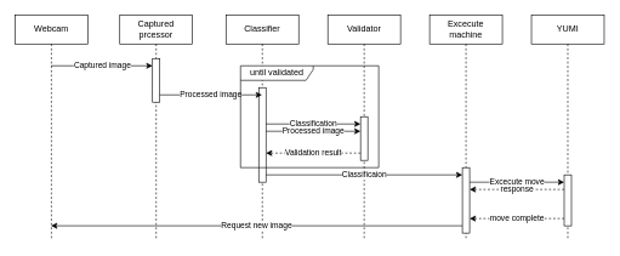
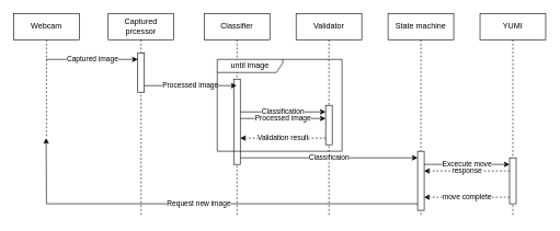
  <mxCell id="0" />
  <mxCell id="1" parent="0" />
  <mxCell id="2" value="Captured image" style="edgeStyle=orthogonalEdgeStyle;rounded=0;orthogonalLoop=1;jettySize=auto;html=1;curved=0;" edge="1" parent="1" source="3" target="7"><mxGeometry relative="1" as="geometry"><Array as="points"><mxPoint x="160" y="90" /><mxPoint x="160" y="90" /></Array></mxGeometry></mxCell>
- <mxCell id="3" value="Webcam" style="shape=umlLifeline;perimeter=lifelinePerimeter;whiteSpace=wrap;html=1;container=1;dropTarget=0;collapsible=0;recursiveResize=0;outlineConnect=0;portConstraint=eastwest;newEdgeStyle={&quot;curved&quot;:0,&quot;rounded&quot;:0};" vertex="1" parent="1"><mxGeometry x="20" y="20" width="100" height="310" as="geometry" /></mxCell>
- <mxCell id="4" value="Excecute machine" style="shape=umlLifeline;perimeter=lifelinePerimeter;whiteSpace=wrap;html=1;container=1;dropTarget=0;collapsible=0;recursiveResize=0;outlineConnect=0;portConstraint=eastwest;newEdgeStyle={&quot;curved&quot;:0,&quot;rounded&quot;:0};" vertex="1" parent="1"><mxGeometry x="590" y="20" width="100" height="310" as="geometry" /></mxCell>
+ <mxCell id="3" value="Webcam" style="shape=umlLifeline;perimeter=lifelinePerimeter;whiteSpace=wrap;html=1;container=1;dropTarget=0;collapsible=0;recursiveResize=0;outlineConnect=0;portConstraint=eastwest;newEdgeStyle={&quot;curved&quot;:0,&quot;rounded&quot;:0};" vertex="1" parent="1"><mxGeometry x="20" y="20" width="100" height="190" as="geometry" /></mxCell>
+ <mxCell id="4" value="State machine" style="shape=umlLifeline;perimeter=lifelinePerimeter;whiteSpace=wrap;html=1;container=1;dropTarget=0;collapsible=0;recursiveResize=0;outlineConnect=0;portConstraint=eastwest;newEdgeStyle={&quot;curved&quot;:0,&quot;rounded&quot;:0};" vertex="1" parent="1"><mxGeometry x="590" y="20" width="100" height="310" as="geometry" /></mxCell>
  <mxCell id="5" value="" style="html=1;points=[[0,0,0,0,5],[0,1,0,0,-5],[1,0,0,0,5],[1,1,0,0,-5]];perimeter=orthogonalPerimeter;outlineConnect=0;targetShapes=umlLifeline;portConstraint=eastwest;newEdgeStyle={&quot;curved&quot;:0,&quot;rounded&quot;:0};" vertex="1" parent="4"><mxGeometry x="45" y="210" width="10" height="90" as="geometry" /></mxCell>
  <mxCell id="6" value="Captured prcessor" style="shape=umlLifeline;perimeter=lifelinePerimeter;whiteSpace=wrap;html=1;container=1;dropTarget=0;collapsible=0;recursiveResize=0;outlineConnect=0;portConstraint=eastwest;newEdgeStyle={&quot;curved&quot;:0,&quot;rounded&quot;:0};" vertex="1" parent="1"><mxGeometry x="164" y="20" width="100" height="310" as="geometry" /></mxCell>
  <mxCell id="7" value="" style="html=1;points=[[0,0,0,0,5],[0,1,0,0,-5],[1,0,0,0,5],[1,1,0,0,-5]];perimeter=orthogonalPerimeter;outlineConnect=0;targetShapes=umlLifeline;portConstraint=eastwest;newEdgeStyle={&quot;curved&quot;:0,&quot;rounded&quot;:0};" vertex="1" parent="6"><mxGeometry x="45" y="60" width="10" height="60" as="geometry" /></mxCell>
  <mxCell id="8" value="Classifier" style="shape=umlLifeline;perimeter=lifelinePerimeter;whiteSpace=wrap;html=1;container=1;dropTarget=0;collapsible=0;recursiveResize=0;outlineConnect=0;portConstraint=eastwest;newEdgeStyle={&quot;curved&quot;:0,&quot;rounded&quot;:0};" vertex="1" parent="1"><mxGeometry x="310" y="20" width="100" height="310" as="geometry" /></mxCell>
  <mxCell id="9" value="" style="html=1;points=[[0,0,0,0,5],[0,1,0,0,-5],[1,0,0,0,5],[1,1,0,0,-5]];perimeter=orthogonalPerimeter;outlineConnect=0;targetShapes=umlLifeline;portConstraint=eastwest;newEdgeStyle={&quot;curved&quot;:0,&quot;rounded&quot;:0};" vertex="1" parent="8"><mxGeometry x="45" y="100" width="10" height="130" as="geometry" /></mxCell>
  <mxCell id="10" value="Validator" style="shape=umlLifeline;perimeter=lifelinePerimeter;whiteSpace=wrap;html=1;container=1;dropTarget=0;collapsible=0;recursiveResize=0;outlineConnect=0;portConstraint=eastwest;newEdgeStyle={&quot;curved&quot;:0,&quot;rounded&quot;:0};" vertex="1" parent="1"><mxGeometry x="450" y="20" width="100" height="310" as="geometry" /></mxCell>
  <mxCell id="11" value="" style="html=1;points=[[0,0,0,0,5],[0,1,0,0,-5],[1,0,0,0,5],[1,1,0,0,-5]];perimeter=orthogonalPerimeter;outlineConnect=0;targetShapes=umlLifeline;portConstraint=eastwest;newEdgeStyle={&quot;curved&quot;:0,&quot;rounded&quot;:0};" vertex="1" parent="10"><mxGeometry x="45" y="140" width="10" height="60" as="geometry" /></mxCell>
  <mxCell id="12" value="YUMI" style="shape=umlLifeline;perimeter=lifelinePerimeter;whiteSpace=wrap;html=1;container=1;dropTarget=0;collapsible=0;recursiveResize=0;outlineConnect=0;portConstraint=eastwest;newEdgeStyle={&quot;curved&quot;:0,&quot;rounded&quot;:0};" vertex="1" parent="1"><mxGeometry x="730" y="20" width="100" height="310" as="geometry" /></mxCell>
  <mxCell id="13" value="" style="html=1;points=[[0,0,0,0,5],[0,1,0,0,-5],[1,0,0,0,5],[1,1,0,0,-5]];perimeter=orthogonalPerimeter;outlineConnect=0;targetShapes=umlLifeline;portConstraint=eastwest;newEdgeStyle={&quot;curved&quot;:0,&quot;rounded&quot;:0};" vertex="1" parent="12"><mxGeometry x="45" y="220" width="10" height="70" as="geometry" /></mxCell>
  <mxCell id="14" value="Processed image" style="edgeStyle=orthogonalEdgeStyle;rounded=0;orthogonalLoop=1;jettySize=auto;html=1;curved=0;" edge="1" parent="1" source="7" target="8"><mxGeometry relative="1" as="geometry"><Array as="points"><mxPoint x="290" y="130" /><mxPoint x="290" y="130" /></Array></mxGeometry></mxCell>
  <mxCell id="15" value="Classification" style="edgeStyle=orthogonalEdgeStyle;rounded=0;orthogonalLoop=1;jettySize=auto;html=1;curved=0;" edge="1" parent="1" source="9" target="11"><mxGeometry relative="1" as="geometry"><Array as="points"><mxPoint x="430" y="170" /><mxPoint x="430" y="170" /></Array></mxGeometry></mxCell>
  <mxCell id="16" value="Processed image" style="edgeStyle=orthogonalEdgeStyle;rounded=0;orthogonalLoop=1;jettySize=auto;html=1;curved=0;" edge="1" parent="1" source="9" target="11"><mxGeometry relative="1" as="geometry"><Array as="points"><mxPoint x="430" y="180" /><mxPoint x="430" y="180" /></Array></mxGeometry></mxCell>
  <mxCell id="17" value="Validation result" style="edgeStyle=orthogonalEdgeStyle;rounded=0;orthogonalLoop=1;jettySize=auto;html=1;curved=0;dashed=1;" edge="1" parent="1" source="11" target="9"><mxGeometry relative="1" as="geometry"><Array as="points"><mxPoint x="430" y="210" /><mxPoint x="430" y="210" /></Array></mxGeometry></mxCell>
- <mxCell id="18" value="until validated" style="shape=umlFrame;whiteSpace=wrap;html=1;pointerEvents=0;width=100;height=20;" vertex="1" parent="1"><mxGeometry x="330" y="90" width="190" height="140" as="geometry" /></mxCell>
+ <mxCell id="18" value="until image" style="shape=umlFrame;whiteSpace=wrap;html=1;pointerEvents=0;width=100;height=20;" vertex="1" parent="1"><mxGeometry x="330" y="90" width="190" height="140" as="geometry" /></mxCell>
  <mxCell id="19" value="Classificaion" style="edgeStyle=orthogonalEdgeStyle;rounded=0;orthogonalLoop=1;jettySize=auto;html=1;curved=0;" edge="1" parent="1" source="9" target="5"><mxGeometry relative="1" as="geometry"><Array as="points"><mxPoint x="430" y="240" /><mxPoint x="430" y="240" /></Array></mxGeometry></mxCell>
  <mxCell id="20" value="Excecute move" style="edgeStyle=orthogonalEdgeStyle;rounded=0;orthogonalLoop=1;jettySize=auto;html=1;curved=0;" edge="1" parent="1" source="5" target="13"><mxGeometry relative="1" as="geometry"><Array as="points"><mxPoint x="740" y="250" /><mxPoint x="740" y="250" /></Array></mxGeometry></mxCell>
  <mxCell id="21" value="response" style="edgeStyle=orthogonalEdgeStyle;rounded=0;orthogonalLoop=1;jettySize=auto;html=1;curved=0;dashed=1;" edge="1" parent="1" source="13" target="5"><mxGeometry relative="1" as="geometry"><Array as="points"><mxPoint x="710" y="260" /><mxPoint x="710" y="260" /></Array><mxPoint as="offset" /></mxGeometry></mxCell>
  <mxCell id="22" value="move complete" style="edgeStyle=orthogonalEdgeStyle;rounded=0;orthogonalLoop=1;jettySize=auto;html=1;curved=0;dashed=1;" edge="1" parent="1" source="13" target="5"><mxGeometry relative="1" as="geometry"><Array as="points"><mxPoint x="710" y="300" /><mxPoint x="710" y="300" /></Array></mxGeometry></mxCell>
  <mxCell id="23" value="Request new image" style="edgeStyle=orthogonalEdgeStyle;rounded=0;orthogonalLoop=1;jettySize=auto;html=1;curved=0;" edge="1" parent="1" source="5" target="3"><mxGeometry relative="1" as="geometry"><Array as="points"><mxPoint x="360" y="310" /><mxPoint x="360" y="310" /></Array></mxGeometry></mxCell>
